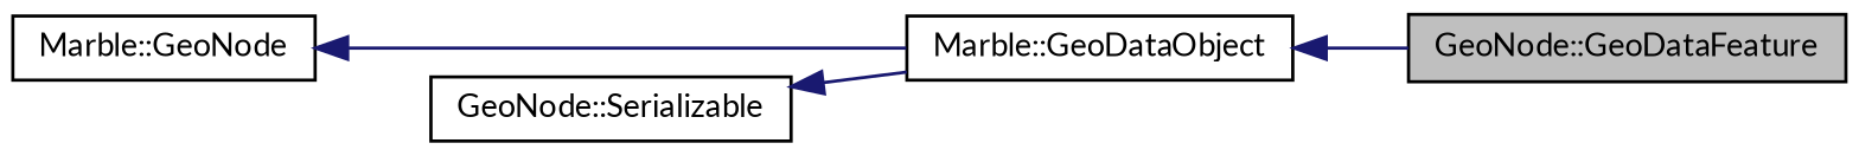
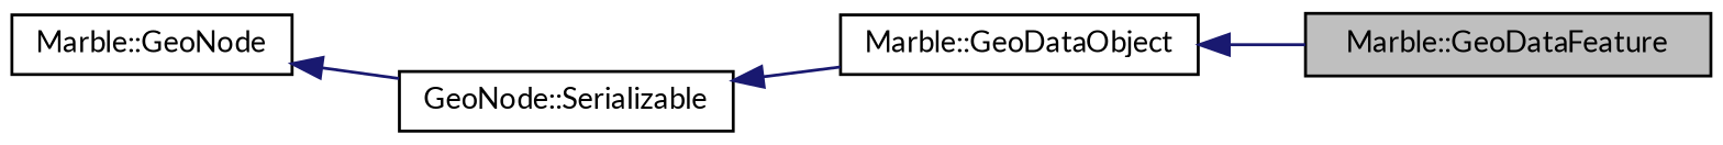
  digraph {
    fontname=Lato
    rankdir=LR
    node [color=black fillcolor=white fontname=Lato fontsize=10 shape=record style=filled]
    edge [color=midnightblue dir=back fontname=Lato fontsize=10 labelfontname=Helvetica labelfontsize=10 style=solid]
-   n1 [fillcolor=grey75 fontcolor=black height=0.2 label="GeoNode::GeoDataFeature" width=0.4]
+   n1 [fillcolor=grey75 fontcolor=black height=0.2 label="Marble::GeoDataFeature" width=0.4]
    n2 [height=0.2 label="Marble::GeoDataObject" width=0.4]
    n3 [height=0.2 label="Marble::GeoNode" width=0.4]
    n4 [height=0.2 label="GeoNode::Serializable" width=0.4]
    n2 -> n1
-   n3 -> n2
+   n3 -> n4
    n4 -> n2
  }
